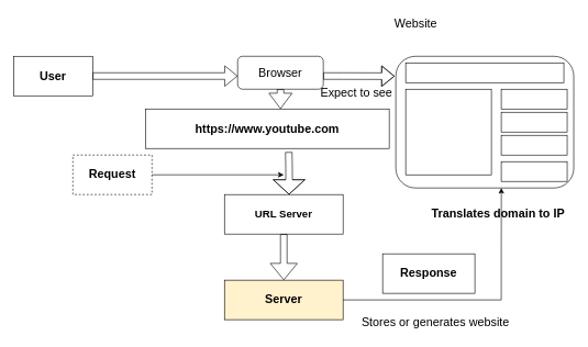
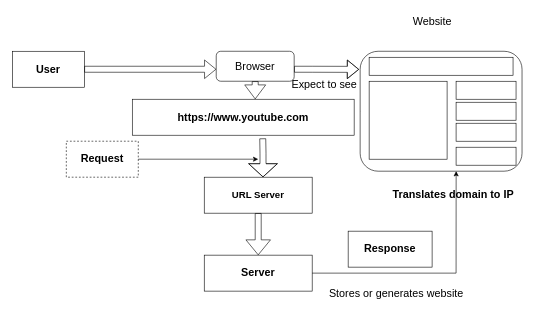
  <mxCell id="0" />
  <mxCell id="1" parent="0" />
  <mxCell id="2" value="&lt;font style=&quot;font-size: 18px&quot;&gt;Browser&lt;/font&gt;" style="rounded=1;whiteSpace=wrap;html=1;fontSize=12;glass=0;strokeWidth=1;shadow=0;" parent="1" vertex="1"><mxGeometry x="360" y="85" width="130" height="50" as="geometry" /></mxCell>
  <mxCell id="3" style="edgeStyle=orthogonalEdgeStyle;rounded=0;orthogonalLoop=1;jettySize=auto;html=1;" edge="1" parent="1"><mxGeometry relative="1" as="geometry"><mxPoint x="610" y="185" as="targetPoint" /><mxPoint x="600" y="185" as="sourcePoint" /></mxGeometry></mxCell>
  <mxCell id="4" value="" style="rounded=1;whiteSpace=wrap;html=1;fontSize=12;glass=0;strokeWidth=1;shadow=0;" vertex="1" parent="1"><mxGeometry x="600" y="85" width="270" height="200" as="geometry" /></mxCell>
  <mxCell id="5" value="&lt;font style=&quot;font-size: 18px&quot;&gt;&lt;b&gt;https://www.youtube.com&lt;/b&gt;&lt;/font&gt;" style="rounded=0;whiteSpace=wrap;html=1;" vertex="1" parent="1"><mxGeometry x="220" y="165" width="370" height="60" as="geometry" /></mxCell>
  <mxCell id="6" value="&lt;font size=&quot;3&quot;&gt;&lt;b&gt;URL Server&lt;/b&gt;&lt;/font&gt;" style="rounded=0;whiteSpace=wrap;html=1;" vertex="1" parent="1"><mxGeometry x="340" y="295" width="180" height="60" as="geometry" /></mxCell>
- <mxCell id="7" value="&lt;font style=&quot;font-size: 18px&quot;&gt;&lt;b&gt;Server&lt;/b&gt;&lt;/font&gt;" style="rounded=0;whiteSpace=wrap;html=1;fillColor=#fff2cc;" vertex="1" parent="1"><mxGeometry x="340" y="425" width="180" height="60" as="geometry" /></mxCell>
+ <mxCell id="7" value="&lt;font style=&quot;font-size: 18px&quot;&gt;&lt;b&gt;Server&lt;/b&gt;&lt;/font&gt;" style="rounded=0;whiteSpace=wrap;html=1;" vertex="1" parent="1"><mxGeometry x="340" y="425" width="180" height="60" as="geometry" /></mxCell>
  <mxCell id="8" value="&lt;font style=&quot;font-size: 18px&quot;&gt;&lt;b&gt;Request&lt;/b&gt;&lt;/font&gt;" style="rounded=0;whiteSpace=wrap;html=1;dashed=1;" vertex="1" parent="1"><mxGeometry x="110" y="235" width="120" height="60" as="geometry" /></mxCell>
  <mxCell id="9" value="&lt;font style=&quot;font-size: 18px&quot;&gt;&lt;b&gt;User&lt;/b&gt;&lt;/font&gt;" style="rounded=0;whiteSpace=wrap;html=1;" vertex="1" parent="1"><mxGeometry x="20" y="85" width="120" height="60" as="geometry" /></mxCell>
  <mxCell id="10" value="" style="endArrow=classic;html=1;rounded=0;entryX=0.593;entryY=1;entryDx=0;entryDy=0;entryPerimeter=0;" edge="1" parent="1" target="4"><mxGeometry width="50" height="50" relative="1" as="geometry"><mxPoint x="760" y="455" as="sourcePoint" /><mxPoint x="760" y="295" as="targetPoint" /><Array as="points" /></mxGeometry></mxCell>
  <mxCell id="11" value="" style="endArrow=none;html=1;rounded=0;exitX=1;exitY=0.5;exitDx=0;exitDy=0;" edge="1" parent="1" source="7"><mxGeometry width="50" height="50" relative="1" as="geometry"><mxPoint x="520" y="465" as="sourcePoint" /><mxPoint x="760" y="455" as="targetPoint" /></mxGeometry></mxCell>
  <mxCell id="12" value="" style="shape=flexArrow;endArrow=classic;html=1;rounded=0;exitX=0.5;exitY=1;exitDx=0;exitDy=0;endWidth=30;endSize=8;" edge="1" parent="1" source="6" target="7"><mxGeometry width="50" height="50" relative="1" as="geometry"><mxPoint x="470" y="355" as="sourcePoint" /><mxPoint x="448" y="425" as="targetPoint" /></mxGeometry></mxCell>
  <mxCell id="13" value="" style="shape=flexArrow;endArrow=classic;html=1;rounded=0;exitX=0.588;exitY=1.09;exitDx=0;exitDy=0;exitPerimeter=0;endWidth=37;endSize=7.01;" edge="1" parent="1" source="5"><mxGeometry width="50" height="50" relative="1" as="geometry"><mxPoint x="410" y="275" as="sourcePoint" /><mxPoint x="438" y="295" as="targetPoint" /><Array as="points"><mxPoint x="438" y="255" /></Array></mxGeometry></mxCell>
  <mxCell id="14" value="" style="shape=flexArrow;endArrow=classic;html=1;rounded=0;exitX=0.5;exitY=1;exitDx=0;exitDy=0;endWidth=24;endSize=7.47;" edge="1" parent="1" source="2"><mxGeometry width="50" height="50" relative="1" as="geometry"><mxPoint x="420" y="185" as="sourcePoint" /><mxPoint x="425" y="165" as="targetPoint" /></mxGeometry></mxCell>
  <mxCell id="15" value="" style="shape=flexArrow;endArrow=classic;html=1;rounded=0;" edge="1" parent="1" source="9"><mxGeometry width="50" height="50" relative="1" as="geometry"><mxPoint x="210" y="145" as="sourcePoint" /><mxPoint x="360" y="115" as="targetPoint" /></mxGeometry></mxCell>
  <mxCell id="16" value="" style="shape=flexArrow;endArrow=classic;html=1;rounded=0;startArrow=none;" edge="1" parent="1" source="27"><mxGeometry width="50" height="50" relative="1" as="geometry"><mxPoint x="520" y="125" as="sourcePoint" /><mxPoint x="590" y="125" as="targetPoint" /></mxGeometry></mxCell>
  <mxCell id="17" value="" style="endArrow=classic;html=1;rounded=0;" edge="1" parent="1" source="8"><mxGeometry width="50" height="50" relative="1" as="geometry"><mxPoint x="280" y="295" as="sourcePoint" /><mxPoint x="430" y="265" as="targetPoint" /></mxGeometry></mxCell>
  <mxCell id="18" value="&lt;font style=&quot;font-size: 18px&quot;&gt;&lt;b&gt;Response&lt;/b&gt;&lt;/font&gt;" style="rounded=0;whiteSpace=wrap;html=1;" vertex="1" parent="1"><mxGeometry x="580" y="385" width="140" height="60" as="geometry" /></mxCell>
  <mxCell id="19" value="" style="rounded=0;whiteSpace=wrap;html=1;fontSize=18;" vertex="1" parent="1"><mxGeometry x="615" y="95" width="240" height="30" as="geometry" /></mxCell>
  <mxCell id="20" value="" style="whiteSpace=wrap;html=1;aspect=fixed;fontSize=18;" vertex="1" parent="1"><mxGeometry x="615" y="135" width="130" height="130" as="geometry" /></mxCell>
  <mxCell id="21" value="" style="rounded=0;whiteSpace=wrap;html=1;fontSize=18;" vertex="1" parent="1"><mxGeometry x="760" y="135" width="100" height="30" as="geometry" /></mxCell>
  <mxCell id="22" value="" style="rounded=0;whiteSpace=wrap;html=1;fontSize=18;" vertex="1" parent="1"><mxGeometry x="760" y="170" width="100" height="30" as="geometry" /></mxCell>
  <mxCell id="23" value="" style="rounded=0;whiteSpace=wrap;html=1;fontSize=18;" vertex="1" parent="1"><mxGeometry x="760" y="205" width="100" height="30" as="geometry" /></mxCell>
  <mxCell id="24" value="" style="rounded=0;whiteSpace=wrap;html=1;fontSize=18;" vertex="1" parent="1"><mxGeometry x="760" y="245" width="100" height="30" as="geometry" /></mxCell>
- <mxCell id="25" value="Website" style="text;html=1;align=center;verticalAlign=middle;resizable=0;points=[];autosize=1;strokeColor=none;fillColor=none;fontSize=18;" vertex="1" parent="1"><mxGeometry x="590" y="20" width="80" height="30" as="geometry" /></mxCell>
+ <mxCell id="25" value="Website" style="text;html=1;align=center;verticalAlign=middle;resizable=0;points=[];autosize=1;strokeColor=none;fillColor=none;fontSize=18;" vertex="1" parent="1"><mxGeometry x="680" y="20" width="80" height="30" as="geometry" /></mxCell>
  <mxCell id="26" value="Stores or generates website" style="text;html=1;align=center;verticalAlign=middle;resizable=0;points=[];autosize=1;strokeColor=none;fillColor=none;fontSize=18;" vertex="1" parent="1"><mxGeometry x="540" y="475" width="240" height="30" as="geometry" /></mxCell>
  <mxCell id="27" value="Expect to see" style="text;html=1;align=center;verticalAlign=middle;resizable=0;points=[];autosize=1;strokeColor=none;fillColor=none;fontSize=18;" vertex="1" parent="1"><mxGeometry x="480" y="125" width="120" height="30" as="geometry" /></mxCell>
  <mxCell id="28" value="" style="shape=flexArrow;endArrow=none;html=1;rounded=0;" edge="1" parent="1" target="27"><mxGeometry width="50" height="50" relative="1" as="geometry"><mxPoint x="520" y="125" as="sourcePoint" /><mxPoint x="590" y="125" as="targetPoint" /></mxGeometry></mxCell>
  <mxCell id="29" value="" style="shape=flexArrow;endArrow=classic;html=1;rounded=0;fontSize=18;entryX=-0.007;entryY=0.151;entryDx=0;entryDy=0;entryPerimeter=0;" edge="1" parent="1" target="4"><mxGeometry width="50" height="50" relative="1" as="geometry"><mxPoint x="490" y="115" as="sourcePoint" /><mxPoint x="570" y="85" as="targetPoint" /><Array as="points"><mxPoint x="520" y="115" /></Array></mxGeometry></mxCell>
  <mxCell id="30" value="&lt;b&gt;Translates domain to IP&lt;/b&gt;" style="text;html=1;align=center;verticalAlign=middle;resizable=0;points=[];autosize=1;strokeColor=none;fillColor=none;fontSize=18;" vertex="1" parent="1"><mxGeometry x="645" y="310" width="220" height="30" as="geometry" /></mxCell>
